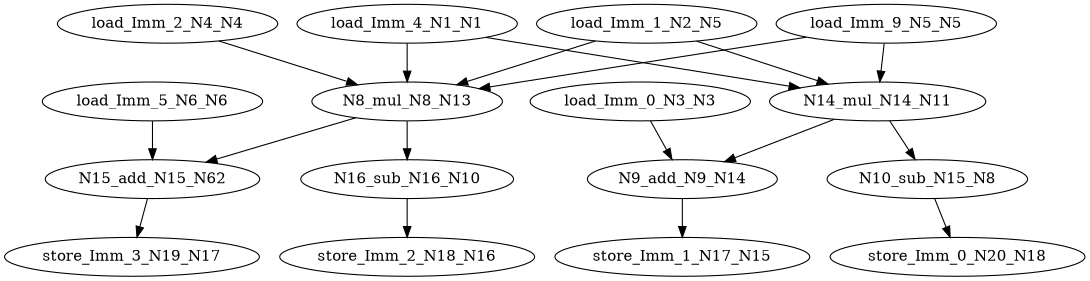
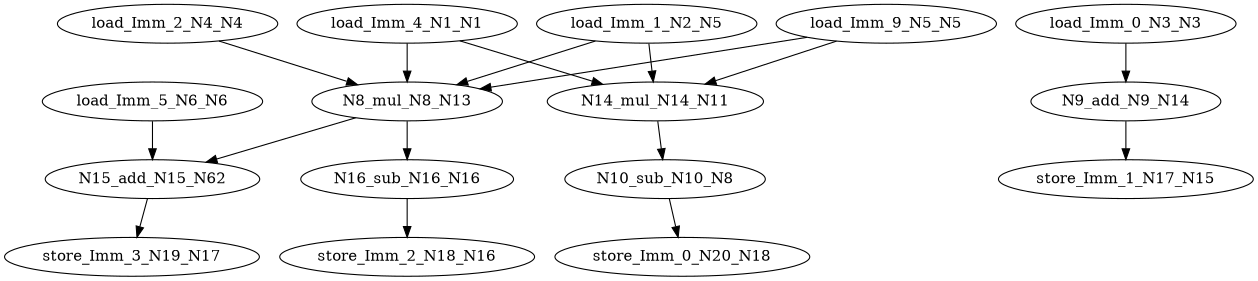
  digraph {
    node [color=black ntype=operation]
    n1 [label=N15_add_N15_N62]
    n2 [label=store_Imm_3_N19_N17 ntype=outvar]
    n3 [label=N8_mul_N8_N13]
-   n4 [label=N16_sub_N16_N10]
+   n4 [label=N16_sub_N16_N16]
    n5 [label=store_Imm_2_N18_N16 ntype=outvar]
    n6 [label=N14_mul_N14_N11]
    n7 [label=N9_add_N9_N14]
-   n8 [label=N10_sub_N15_N8]
+   n8 [label=N10_sub_N10_N8]
    n9 [label=store_Imm_1_N17_N15 ntype=outvar]
    n10 [label=store_Imm_0_N20_N18 ntype=outvar]
    n11 [label=load_Imm_4_N1_N1 ntype=invar]
    n12 [label=load_Imm_1_N2_N5 ntype=invar]
    n13 [label=load_Imm_0_N3_N3 ntype=invar]
    n14 [label=load_Imm_2_N4_N4 ntype=invar]
    n15 [label=load_Imm_9_N5_N5 ntype=invar]
    n16 [label=load_Imm_5_N6_N6 ntype=invar]
    n1 -> n2
    n3 -> n1
    n3 -> n4
    n4 -> n5
-   n6 -> n7
    n6 -> n8
    n7 -> n9
    n8 -> n10
    n11 -> n3
    n11 -> n6
    n12 -> n3
    n12 -> n6
    n13 -> n7
    n14 -> n3
    n15 -> n3
    n15 -> n6
    n16 -> n1
  }
